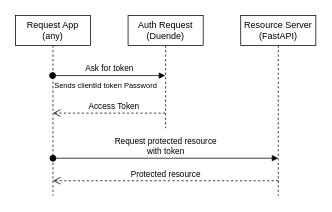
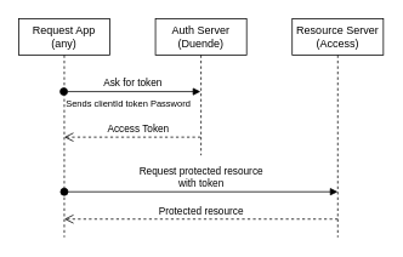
  <mxCell id="0" />
  <mxCell id="1" parent="0" />
  <mxCell id="2" value="Request App&lt;br&gt;(any)" style="shape=umlLifeline;perimeter=lifelinePerimeter;whiteSpace=wrap;html=1;container=1;dropTarget=0;collapsible=0;recursiveResize=0;outlineConnect=0;portConstraint=eastwest;newEdgeStyle={&quot;curved&quot;:0,&quot;rounded&quot;:0};" parent="1" vertex="1"><mxGeometry x="20" y="20" width="100" height="240" as="geometry" /></mxCell>
- <mxCell id="3" value="Auth Request&lt;br&gt;(Duende)" style="shape=umlLifeline;perimeter=lifelinePerimeter;whiteSpace=wrap;html=1;container=1;dropTarget=0;collapsible=0;recursiveResize=0;outlineConnect=0;portConstraint=eastwest;newEdgeStyle={&quot;curved&quot;:0,&quot;rounded&quot;:0};" parent="1" vertex="1"><mxGeometry x="170" y="20" width="100" height="150" as="geometry" /></mxCell>
- <mxCell id="4" value="Resource Server&lt;br&gt;(FastAPI)" style="shape=umlLifeline;perimeter=lifelinePerimeter;whiteSpace=wrap;html=1;container=1;dropTarget=0;collapsible=0;recursiveResize=0;outlineConnect=0;portConstraint=eastwest;newEdgeStyle={&quot;curved&quot;:0,&quot;rounded&quot;:0};" parent="1" vertex="1"><mxGeometry x="320" y="20" width="100" height="240" as="geometry" /></mxCell>
+ <mxCell id="3" value="Auth Server&lt;br&gt;(Duende)" style="shape=umlLifeline;perimeter=lifelinePerimeter;whiteSpace=wrap;html=1;container=1;dropTarget=0;collapsible=0;recursiveResize=0;outlineConnect=0;portConstraint=eastwest;newEdgeStyle={&quot;curved&quot;:0,&quot;rounded&quot;:0};" parent="1" vertex="1"><mxGeometry x="170" y="20" width="100" height="150" as="geometry" /></mxCell>
+ <mxCell id="4" value="Resource Server&lt;br&gt;(Access)" style="shape=umlLifeline;perimeter=lifelinePerimeter;whiteSpace=wrap;html=1;container=1;dropTarget=0;collapsible=0;recursiveResize=0;outlineConnect=0;portConstraint=eastwest;newEdgeStyle={&quot;curved&quot;:0,&quot;rounded&quot;:0};" parent="1" vertex="1"><mxGeometry x="320" y="20" width="100" height="240" as="geometry" /></mxCell>
  <mxCell id="5" value="Ask for token" style="html=1;verticalAlign=bottom;startArrow=oval;startFill=1;endArrow=block;startSize=8;curved=0;rounded=0;" parent="1" edge="1"><mxGeometry width="60" relative="1" as="geometry"><mxPoint x="69.5" y="100" as="sourcePoint" /><mxPoint x="219.5" y="100" as="targetPoint" /></mxGeometry></mxCell>
  <mxCell id="6" value="Sends clientId token Password" style="text;html=1;align=center;verticalAlign=middle;resizable=0;points=[];autosize=1;strokeColor=none;fillColor=none;fontSize=10;" parent="1" vertex="1"><mxGeometry x="65" y="98" width="150" height="30" as="geometry" /></mxCell>
  <mxCell id="7" value="Access Token" style="html=1;verticalAlign=bottom;endArrow=open;dashed=1;endSize=8;curved=0;rounded=0;" parent="1" edge="1"><mxGeometry x="-0.071" relative="1" as="geometry"><mxPoint x="219.5" y="150" as="sourcePoint" /><mxPoint x="69.929" y="150" as="targetPoint" /><mxPoint as="offset" /></mxGeometry></mxCell>
  <mxCell id="8" value="Request protected resource&lt;br&gt;with token" style="html=1;verticalAlign=bottom;startArrow=oval;startFill=1;endArrow=block;startSize=8;curved=0;rounded=0;" parent="1" edge="1"><mxGeometry width="60" relative="1" as="geometry"><mxPoint x="70" y="210" as="sourcePoint" /><mxPoint x="370" y="210" as="targetPoint" /></mxGeometry></mxCell>
  <mxCell id="9" value="Protected resource" style="html=1;verticalAlign=bottom;endArrow=open;dashed=1;endSize=8;curved=0;rounded=0;" parent="1" edge="1"><mxGeometry relative="1" as="geometry"><mxPoint x="370" y="240" as="sourcePoint" /><mxPoint x="70" y="240" as="targetPoint" /></mxGeometry></mxCell>
